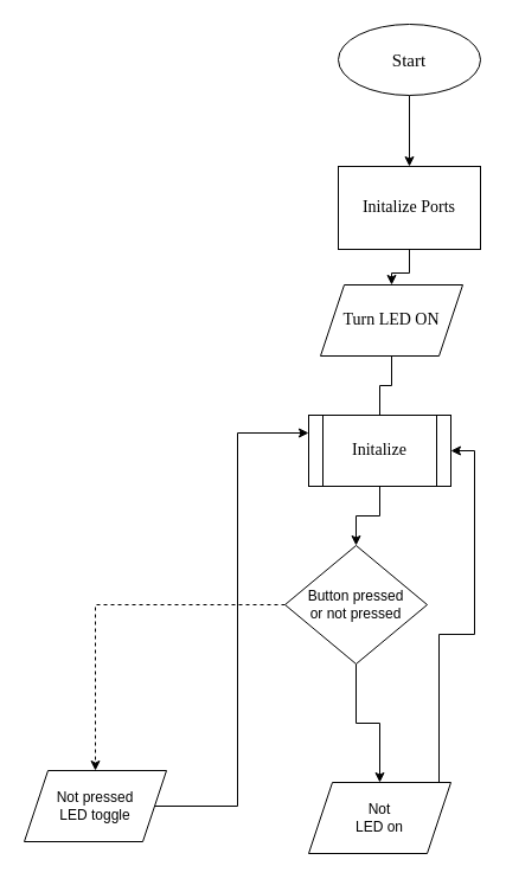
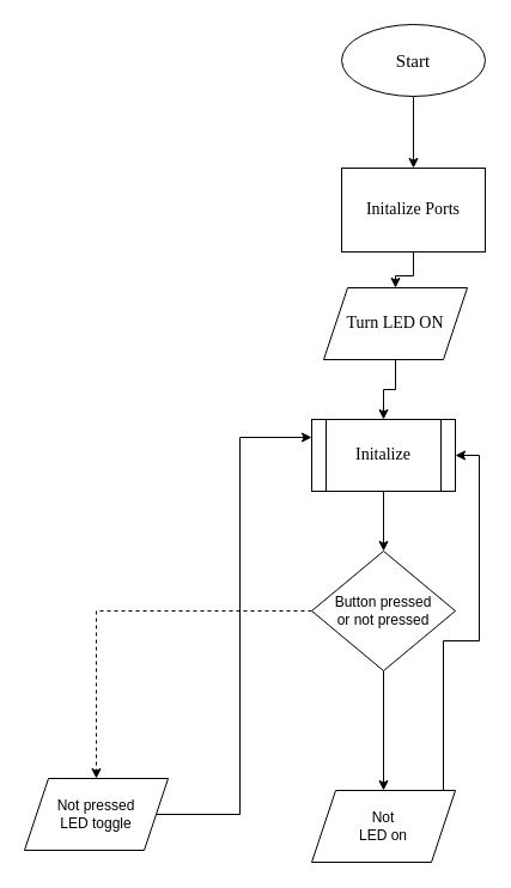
  <mxCell id="0" />
  <mxCell id="1" parent="0" />
  <mxCell id="2" value="" style="edgeStyle=orthogonalEdgeStyle;rounded=0;orthogonalLoop=1;jettySize=auto;html=1;" edge="1" parent="1" source="3" target="5"><mxGeometry relative="1" as="geometry" /></mxCell>
  <mxCell id="3" value="&lt;font face=&quot;Times New Roman&quot;&gt;&lt;span style=&quot;font-size: 15px;&quot;&gt;Start&lt;/span&gt;&lt;/font&gt;" style="ellipse;whiteSpace=wrap;html=1;" vertex="1" parent="1"><mxGeometry x="285" y="20" width="120" height="60" as="geometry" /></mxCell>
  <mxCell id="4" value="" style="edgeStyle=orthogonalEdgeStyle;rounded=0;orthogonalLoop=1;jettySize=auto;html=1;" edge="1" parent="1" source="5" target="7"><mxGeometry relative="1" as="geometry" /></mxCell>
  <mxCell id="5" value="Initalize Ports" style="rounded=0;whiteSpace=wrap;html=1;fontSize=14;fontFamily=Times New Roman;" vertex="1" parent="1"><mxGeometry x="285" y="140" width="120" height="70" as="geometry" /></mxCell>
- <mxCell id="6" value="" style="edgeStyle=orthogonalEdgeStyle;rounded=0;orthogonalLoop=1;jettySize=auto;html=1;endArrow=none;" edge="1" parent="1" source="7" target="9"><mxGeometry relative="1" as="geometry" /></mxCell>
+ <mxCell id="6" value="" style="edgeStyle=orthogonalEdgeStyle;rounded=0;orthogonalLoop=1;jettySize=auto;html=1;" edge="1" parent="1" source="7" target="9"><mxGeometry relative="1" as="geometry" /></mxCell>
  <mxCell id="7" value="Turn LED ON" style="shape=parallelogram;perimeter=parallelogramPerimeter;whiteSpace=wrap;html=1;fixedSize=1;fontFamily=Times New Roman;fontSize=14;" vertex="1" parent="1"><mxGeometry x="270" y="240" width="120" height="60" as="geometry" /></mxCell>
  <mxCell id="8" value="" style="edgeStyle=orthogonalEdgeStyle;rounded=0;orthogonalLoop=1;jettySize=auto;html=1;" edge="1" parent="1" source="9" target="12"><mxGeometry relative="1" as="geometry" /></mxCell>
  <mxCell id="9" value="Initalize" style="shape=process;whiteSpace=wrap;html=1;backgroundOutline=1;fontFamily=Times New Roman;fontSize=14;" vertex="1" parent="1"><mxGeometry x="260" y="350" width="120" height="60" as="geometry" /></mxCell>
  <mxCell id="10" value="" style="edgeStyle=orthogonalEdgeStyle;rounded=0;orthogonalLoop=1;jettySize=auto;html=1;" edge="1" parent="1" source="12" target="14"><mxGeometry relative="1" as="geometry" /></mxCell>
  <mxCell id="11" value="" style="edgeStyle=orthogonalEdgeStyle;rounded=0;orthogonalLoop=1;jettySize=auto;html=1;dashed=1;" edge="1" parent="1" source="12" target="16"><mxGeometry relative="1" as="geometry" /></mxCell>
- <mxCell id="12" value="Button pressed&lt;br&gt;or not pressed" style="rhombus;whiteSpace=wrap;html=1;" vertex="1" parent="1"><mxGeometry x="240" y="460" width="120" height="100" as="geometry" /></mxCell>
+ <mxCell id="12" value="Button pressed&lt;br&gt;or not pressed" style="rhombus;whiteSpace=wrap;html=1;" vertex="1" parent="1"><mxGeometry x="260" y="460" width="120" height="100" as="geometry" /></mxCell>
  <mxCell id="13" style="edgeStyle=orthogonalEdgeStyle;rounded=0;orthogonalLoop=1;jettySize=auto;html=1;exitX=1;exitY=0.5;exitDx=0;exitDy=0;entryX=1;entryY=0.5;entryDx=0;entryDy=0;" edge="1" parent="1" source="14" target="9"><mxGeometry relative="1" as="geometry" /></mxCell>
  <mxCell id="14" value="Not&lt;br&gt;LED on" style="shape=parallelogram;perimeter=parallelogramPerimeter;whiteSpace=wrap;html=1;fixedSize=1;" vertex="1" parent="1"><mxGeometry x="260" y="660" width="120" height="60" as="geometry" /></mxCell>
  <mxCell id="15" style="edgeStyle=orthogonalEdgeStyle;rounded=0;orthogonalLoop=1;jettySize=auto;html=1;exitX=0;exitY=0.5;exitDx=0;exitDy=0;entryX=0;entryY=0.25;entryDx=0;entryDy=0;" edge="1" parent="1" source="16" target="9"><mxGeometry relative="1" as="geometry" /></mxCell>
  <mxCell id="16" value="Not pressed&lt;br&gt;LED toggle" style="shape=parallelogram;perimeter=parallelogramPerimeter;whiteSpace=wrap;html=1;fixedSize=1;" vertex="1" parent="1"><mxGeometry x="20" y="650" width="120" height="60" as="geometry" /></mxCell>
